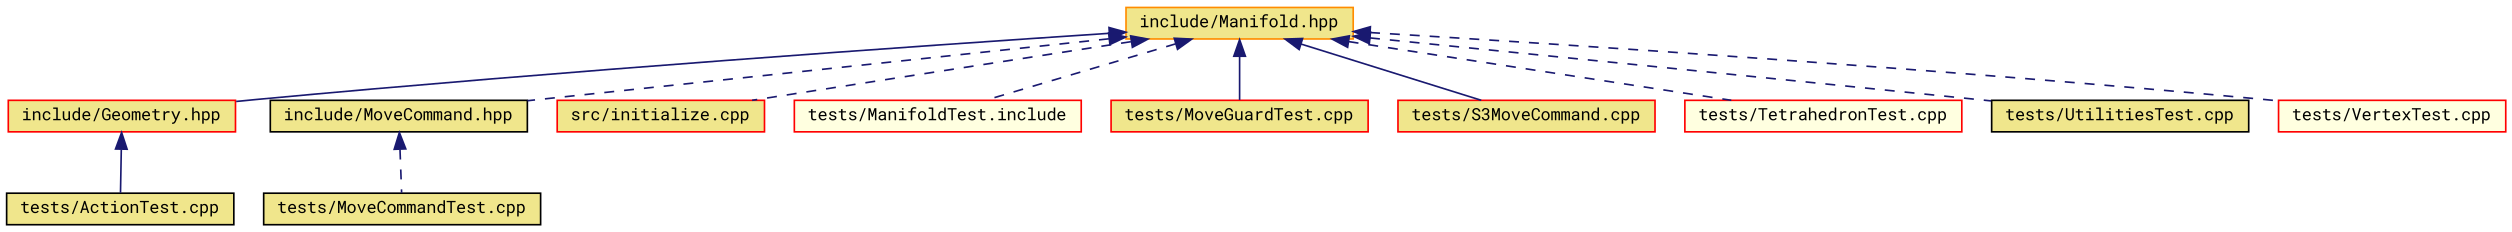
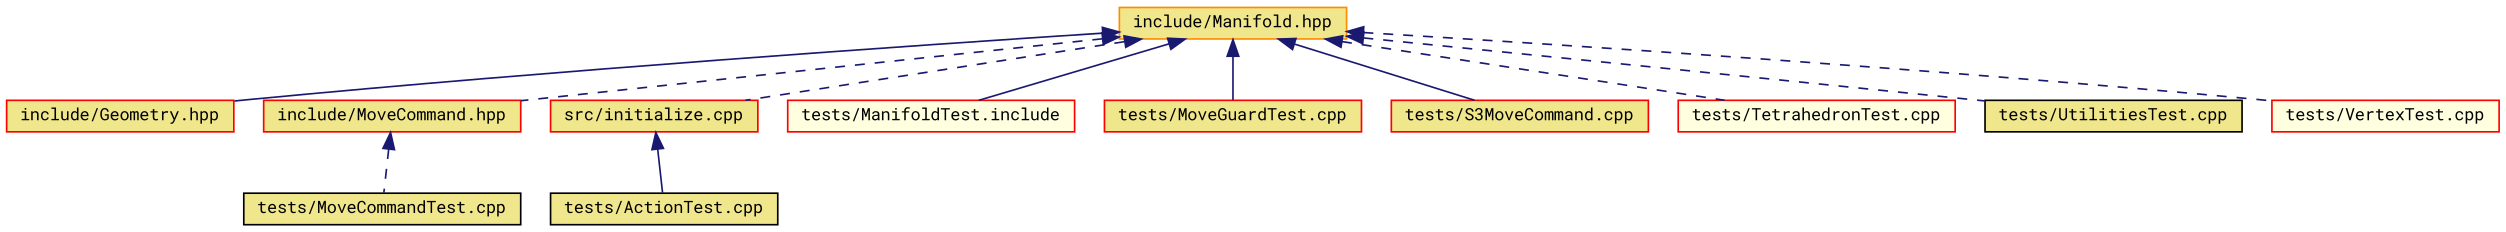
  digraph {
    fontname="Roboto Mono"
    node [color=red fillcolor=khaki fontname="Roboto Mono" fontsize=10 shape=record style=filled]
    edge [color=midnightblue dir=back fontname="Roboto Mono" fontsize=10 labelfontname=Helvetica labelfontsize=10 style=dashed]
    n1 [fontcolor=black height=0.2 label="include/Geometry.hpp" width=0.4]
    n2 [color=black height=0.2 label="tests/ActionTest.cpp" width=0.4]
    n3 [color=darkorange height=0.2 label="include/Manifold.hpp" width=0.4]
-   n4 [color=black height=0.2 label="include/MoveCommand.hpp" width=0.4]
+   n4 [height=0.2 label="include/MoveCommand.hpp" width=0.4]
    n5 [height=0.2 label="src/initialize.cpp" width=0.4]
    n6 [fillcolor=lightyellow height=0.2 label="tests/ManifoldTest.include" width=0.4]
    n7 [height=0.2 label="tests/MoveGuardTest.cpp" width=0.4]
    n8 [height=0.2 label="tests/S3MoveCommand.cpp" width=0.4]
    n9 [fillcolor=lightyellow height=0.2 label="tests/TetrahedronTest.cpp" width=0.4]
    n10 [color=black height=0.2 label="tests/UtilitiesTest.cpp" width=0.4]
    n11 [fillcolor=lightyellow height=0.2 label="tests/VertexTest.cpp" width=0.4]
    n12 [color=black height=0.2 label="tests/MoveCommandTest.cpp" width=0.4]
-   n1 -> n2 [style=solid]
+   n5 -> n2 [style=solid]
    n3 -> n1 [style=solid]
    n3 -> n4
    n3 -> n5
-   n3 -> n6
+   n3 -> n6 [style=solid]
    n3 -> n7 [style=solid]
    n3 -> n8 [style=solid]
    n3 -> n9
    n3 -> n10
    n3 -> n11
    n4 -> n12
  }
